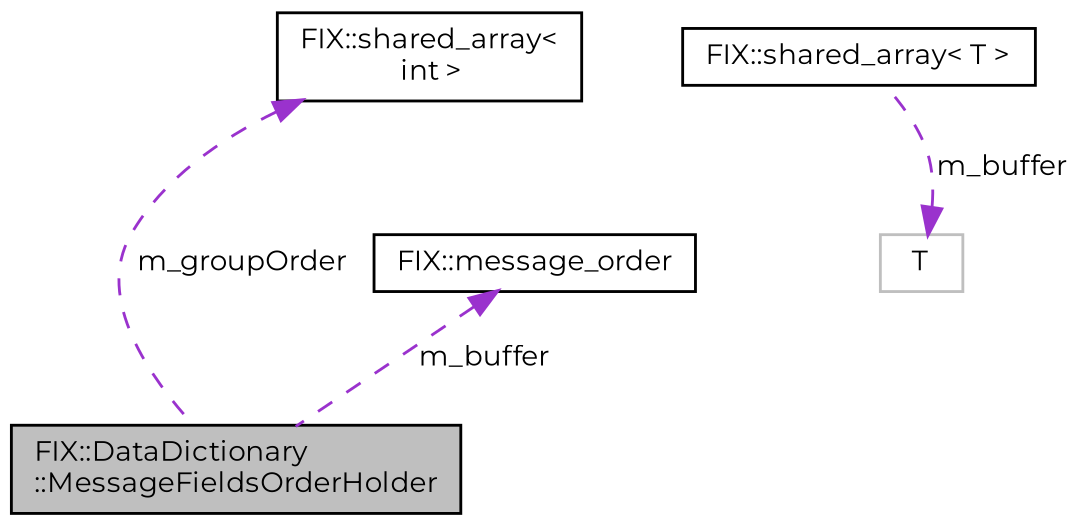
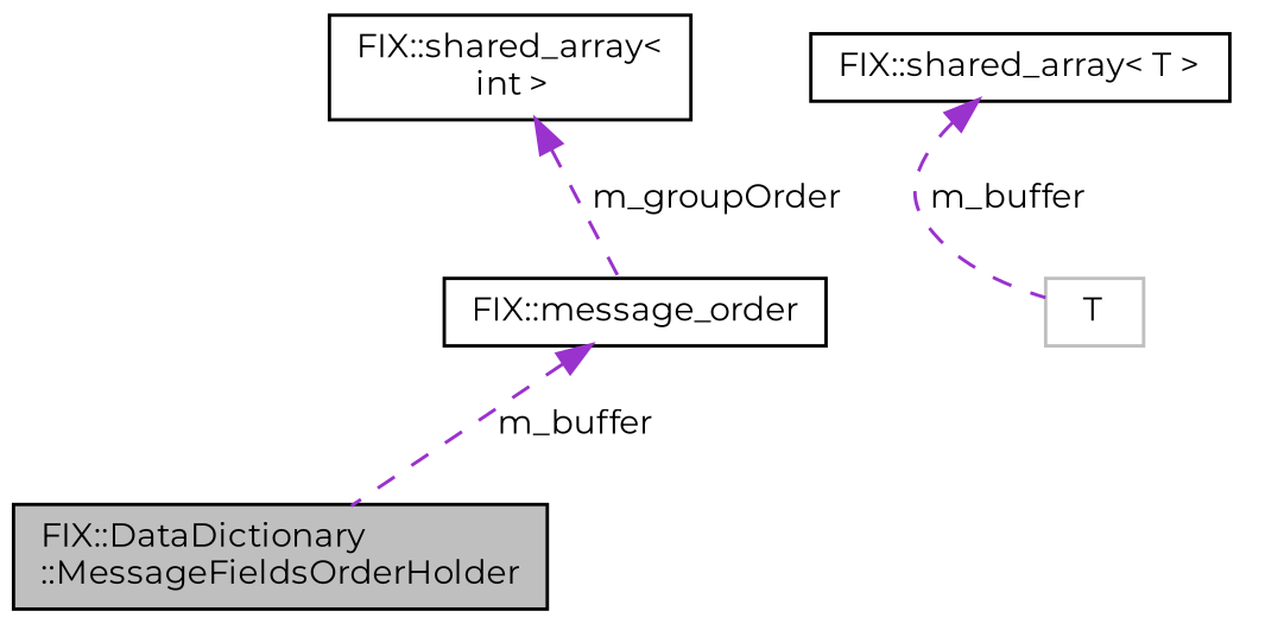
  digraph {
    fontname=Montserrat
    node [color=black fillcolor=white fontname=Montserrat fontsize=10 shape=record style=filled]
    edge [color=darkorchid3 dir=back fontname=Montserrat fontsize=10 labelfontname=Helvetica labelfontsize=10 style=dashed]
    n1 [fillcolor=grey75 fontcolor=black height=0.2 label="FIX::DataDictionary\l::MessageFieldsOrderHolder" width=0.4]
    n2 [height=0.2 label="FIX::message_order" width=0.4]
    n3 [height=0.2 label="FIX::shared_array\<\l int \>" width=0.4]
    n4 [height=0.2 label="FIX::shared_array\< T \>" width=0.4]
    n5 [color=grey75 height=0.2 label=T width=0.4]
    n2 -> n1 [label=" m_buffer"]
-   n3 -> n1 [label=" m_groupOrder"]
-   n5 -> n4 [label=" m_buffer"]
+   n3 -> n2 [label=" m_groupOrder"]
+   n4 -> n5 [label=" m_buffer"]
  }
